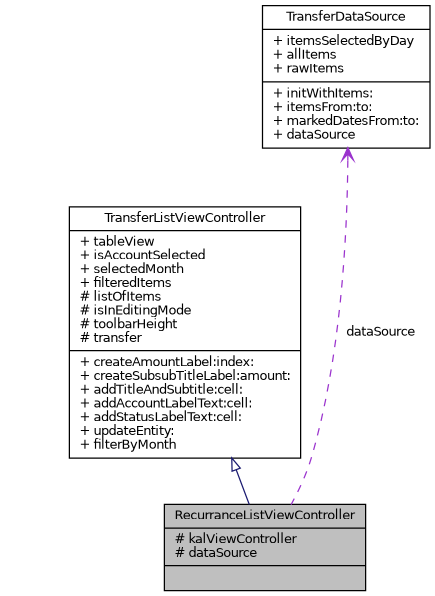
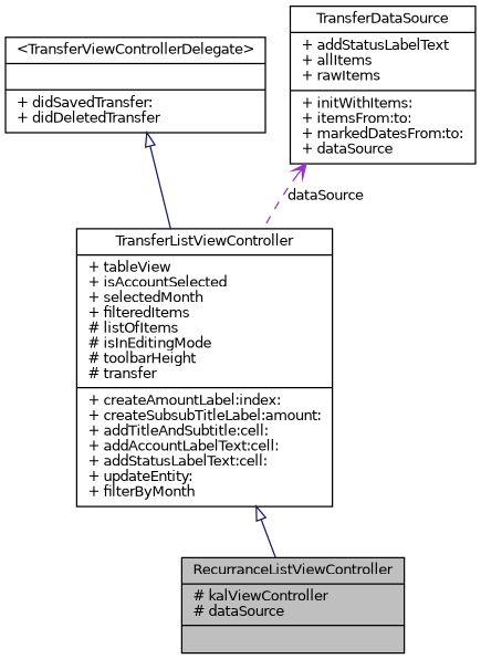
  digraph {
    node [color=black fillcolor=white fontname=Helvetica fontsize=10 shape=record style=filled]
    edge [arrowtail=empty color=midnightblue dir=back fontname=Helvetica fontsize=10 labelfontname=Helvetica labelfontsize=10 style=solid]
    n1 [fillcolor=grey75 fontcolor=black height=0.2 label="{RecurranceListViewController\n|# kalViewController\l# dataSource\l|}" width=0.4]
    n2 [height=0.2 label="{TransferListViewController\n|+ tableView\l+ isAccountSelected\l+ selectedMonth\l+ filteredItems\l# listOfItems\l# isInEditingMode\l# toolbarHeight\l# transfer\l|+ createAmountLabel:index:\l+ createSubsubTitleLabel:amount:\l+ addTitleAndSubtitle:cell:\l+ addAccountLabelText:cell:\l+ addStatusLabelText:cell:\l+ updateEntity:\l+ filterByMonth\l}" width=0.4]
-   n4 [height=0.2 label="{TransferDataSource\n|+ itemsSelectedByDay\l+ allItems\l+ rawItems\l|+ initWithItems:\l+ itemsFrom:to:\l+ markedDatesFrom:to:\l+ dataSource\l}" width=0.4]
+   n3 [height=0.2 label="{\<TransferViewControllerDelegate\>\n||+ didSavedTransfer:\l+ didDeletedTransfer\l}" width=0.4]
+   n4 [height=0.2 label="{TransferDataSource\n|+ addStatusLabelText\l+ allItems\l+ rawItems\l|+ initWithItems:\l+ itemsFrom:to:\l+ markedDatesFrom:to:\l+ dataSource\l}" width=0.4]
    n2 -> n1
-   n4 -> n1 [arrowtail=open color=darkorchid3 label=dataSource style=dashed]
+   n3 -> n2
+   n4 -> n2 [arrowtail=open color=darkorchid3 label=dataSource style=dashed]
  }
